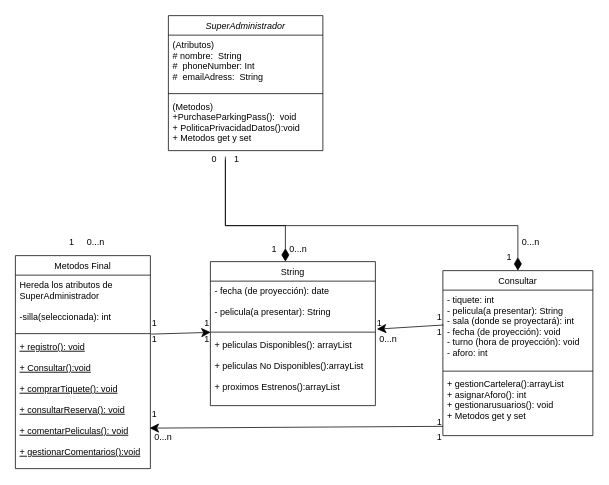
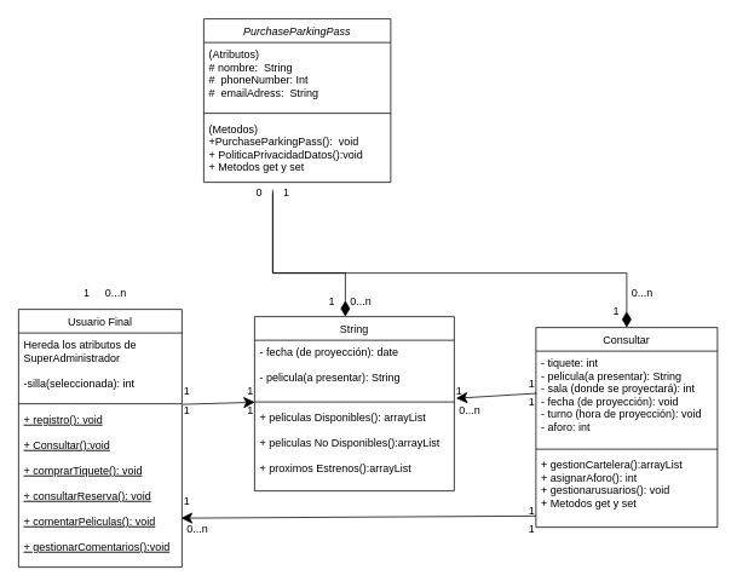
  <mxCell id="0" />
  <mxCell id="1" parent="0" />
- <mxCell id="2" value="SuperAdministrador" style="swimlane;fontStyle=2;align=center;verticalAlign=top;childLayout=stackLayout;horizontal=1;startSize=26;horizontalStack=0;resizeParent=1;resizeLast=0;collapsible=1;marginBottom=0;rounded=0;shadow=0;strokeWidth=1;" parent="1" vertex="1"><mxGeometry x="224" y="20" width="206" height="180" as="geometry"><mxRectangle x="230" y="140" width="160" height="26" as="alternateBounds" /></mxGeometry></mxCell>
+ <mxCell id="2" value="PurchaseParkingPass" style="swimlane;fontStyle=2;align=center;verticalAlign=top;childLayout=stackLayout;horizontal=1;startSize=26;horizontalStack=0;resizeParent=1;resizeLast=0;collapsible=1;marginBottom=0;rounded=0;shadow=0;strokeWidth=1;" parent="1" vertex="1"><mxGeometry x="224" y="20" width="206" height="180" as="geometry"><mxRectangle x="230" y="140" width="160" height="26" as="alternateBounds" /></mxGeometry></mxCell>
  <mxCell id="3" value="(Atributos)&#10;# nombre:  String&#10;#  phoneNumber: Int&#10;#  emailAdress:  String" style="text;align=left;verticalAlign=top;spacingLeft=4;spacingRight=4;overflow=hidden;rotatable=0;points=[[0,0.5],[1,0.5]];portConstraint=eastwest;" parent="2" vertex="1"><mxGeometry y="26" width="206" height="74" as="geometry" /></mxCell>
  <mxCell id="4" value="" style="line;html=1;strokeWidth=1;align=left;verticalAlign=middle;spacingTop=-1;spacingLeft=3;spacingRight=3;rotatable=0;labelPosition=right;points=[];portConstraint=eastwest;" parent="2" vertex="1"><mxGeometry y="100" width="206" height="8" as="geometry" /></mxCell>
  <mxCell id="5" value="(Metodos)&#10;+PurchaseParkingPass():  void&#10;+ PoliticaPrivacidadDatos():void&#10;+ Metodos get y set" style="text;align=left;verticalAlign=top;spacingLeft=4;spacingRight=4;overflow=hidden;rotatable=0;points=[[0,0.5],[1,0.5]];portConstraint=eastwest;" parent="2" vertex="1"><mxGeometry y="108" width="206" height="72" as="geometry" /></mxCell>
- <mxCell id="6" value="Metodos Final" style="swimlane;fontStyle=0;align=center;verticalAlign=top;childLayout=stackLayout;horizontal=1;startSize=26;horizontalStack=0;resizeParent=1;resizeLast=0;collapsible=1;marginBottom=0;rounded=0;shadow=0;strokeWidth=1;" parent="1" vertex="1"><mxGeometry x="20" y="340" width="180" height="284" as="geometry"><mxRectangle x="130" y="380" width="160" height="26" as="alternateBounds" /></mxGeometry></mxCell>
+ <mxCell id="6" value="Usuario Final" style="swimlane;fontStyle=0;align=center;verticalAlign=top;childLayout=stackLayout;horizontal=1;startSize=26;horizontalStack=0;resizeParent=1;resizeLast=0;collapsible=1;marginBottom=0;rounded=0;shadow=0;strokeWidth=1;" parent="1" vertex="1"><mxGeometry x="20" y="340" width="180" height="284" as="geometry"><mxRectangle x="130" y="380" width="160" height="26" as="alternateBounds" /></mxGeometry></mxCell>
  <mxCell id="7" value="Hereda los atributos de &#10;SuperAdministrador&#10;&#10;-silla(seleccionada): int" style="text;align=left;verticalAlign=top;spacingLeft=4;spacingRight=4;overflow=hidden;rotatable=0;points=[[0,0.5],[1,0.5]];portConstraint=eastwest;rounded=0;shadow=0;html=0;" parent="6" vertex="1"><mxGeometry y="26" width="180" height="74" as="geometry" /></mxCell>
  <mxCell id="8" value="" style="line;html=1;strokeWidth=1;align=left;verticalAlign=middle;spacingTop=-1;spacingLeft=3;spacingRight=3;rotatable=0;labelPosition=right;points=[];portConstraint=eastwest;" parent="6" vertex="1"><mxGeometry y="100" width="180" height="8" as="geometry" /></mxCell>
  <mxCell id="9" value="+ registro(): void&#10;&#10;+ Consultar():void&#10;&#10;+ comprarTiquete(): void&#10;&#10;+ consultarReserva(): void&#10;&#10;+ comentarPeliculas(): void&#10;&#10;+ gestionarComentarios():void" style="text;align=left;verticalAlign=top;spacingLeft=4;spacingRight=4;overflow=hidden;rotatable=0;points=[[0,0.5],[1,0.5]];portConstraint=eastwest;fontStyle=4" parent="6" vertex="1"><mxGeometry y="108" width="180" height="172" as="geometry" /></mxCell>
  <mxCell id="10" value="String" style="swimlane;fontStyle=0;align=center;verticalAlign=top;childLayout=stackLayout;horizontal=1;startSize=26;horizontalStack=0;resizeParent=1;resizeLast=0;collapsible=1;marginBottom=0;rounded=0;shadow=0;strokeWidth=1;" parent="1" vertex="1"><mxGeometry x="280" y="348" width="220" height="192" as="geometry"><mxRectangle x="340" y="380" width="170" height="26" as="alternateBounds" /></mxGeometry></mxCell>
  <mxCell id="11" value="- fecha (de proyección): date&#10;&#10;- pelicula(a presentar): String&#10;" style="text;align=left;verticalAlign=top;spacingLeft=4;spacingRight=4;overflow=hidden;rotatable=0;points=[[0,0.5],[1,0.5]];portConstraint=eastwest;" parent="10" vertex="1"><mxGeometry y="26" width="220" height="64" as="geometry" /></mxCell>
  <mxCell id="12" value="" style="line;html=1;strokeWidth=1;align=left;verticalAlign=middle;spacingTop=-1;spacingLeft=3;spacingRight=3;rotatable=0;labelPosition=right;points=[];portConstraint=eastwest;" parent="10" vertex="1"><mxGeometry y="90" width="220" height="8" as="geometry" /></mxCell>
  <mxCell id="13" value="+ peliculas Disponibles(): arrayList&#10;&#10;+ peliculas No Disponibles():arrayList&#10;&#10;+ proximos Estrenos():arrayList" style="text;align=left;verticalAlign=top;spacingLeft=4;spacingRight=4;overflow=hidden;rotatable=0;points=[[0,0.5],[1,0.5]];portConstraint=eastwest;" parent="10" vertex="1"><mxGeometry y="98" width="220" height="82" as="geometry" /></mxCell>
  <mxCell id="14" value="" style="endArrow=none;endSize=10;endFill=0;shadow=0;strokeWidth=1;rounded=0;edgeStyle=elbowEdgeStyle;elbow=vertical;startArrow=diamondThin;startFill=1;startSize=15;" parent="1" source="10" edge="1"><mxGeometry width="160" relative="1" as="geometry"><mxPoint x="190" y="433" as="sourcePoint" /><mxPoint x="300" y="208" as="targetPoint" /><Array as="points"><mxPoint x="380" y="300" /><mxPoint x="385" y="300" /><mxPoint x="400" y="300" /><mxPoint x="340" y="300" /><mxPoint x="300" y="310" /></Array></mxGeometry></mxCell>
  <mxCell id="15" value="Consultar" style="swimlane;fontStyle=0;align=center;verticalAlign=top;childLayout=stackLayout;horizontal=1;startSize=26;horizontalStack=0;resizeParent=1;resizeLast=0;collapsible=1;marginBottom=0;rounded=0;shadow=0;strokeWidth=1;" parent="1" vertex="1"><mxGeometry x="590" y="360" width="200" height="220" as="geometry"><mxRectangle x="550" y="140" width="160" height="26" as="alternateBounds" /></mxGeometry></mxCell>
  <mxCell id="16" value="- tiquete: int&#10;- pelicula(a presentar): String&#10;- sala (donde se proyectará): int&#10;- fecha (de proyección): void&#10;- turno (hora de proyección): void&#10;- aforo: int&#10;  &#10; &#10;&#10;&#10;" style="text;align=left;verticalAlign=top;spacingLeft=4;spacingRight=4;overflow=hidden;rotatable=0;points=[[0,0.5],[1,0.5]];portConstraint=eastwest;" parent="15" vertex="1"><mxGeometry y="26" width="200" height="104" as="geometry" /></mxCell>
  <mxCell id="17" value="" style="line;html=1;strokeWidth=1;align=left;verticalAlign=middle;spacingTop=-1;spacingLeft=3;spacingRight=3;rotatable=0;labelPosition=right;points=[];portConstraint=eastwest;" parent="15" vertex="1"><mxGeometry y="130" width="200" height="8" as="geometry" /></mxCell>
  <mxCell id="18" value="+ gestionCartelera():arrayList&#10;+ asignarAforo(): int&#10;+ gestionarusuarios(): void&#10;+ Metodos get y set" style="text;align=left;verticalAlign=top;spacingLeft=4;spacingRight=4;overflow=hidden;rotatable=0;points=[[0,0.5],[1,0.5]];portConstraint=eastwest;" parent="15" vertex="1"><mxGeometry y="138" width="200" height="82" as="geometry" /></mxCell>
  <mxCell id="19" value="" style="endArrow=diamondThin;shadow=0;strokeWidth=1;rounded=0;endFill=1;edgeStyle=elbowEdgeStyle;elbow=vertical;startSize=6;endSize=15;" parent="1" target="15" edge="1"><mxGeometry x="0.5" y="41" relative="1" as="geometry"><mxPoint x="300" y="212" as="sourcePoint" /><mxPoint x="520" y="252" as="targetPoint" /><mxPoint x="-40" y="32" as="offset" /><Array as="points"><mxPoint x="430" y="300" /></Array></mxGeometry></mxCell>
  <mxCell id="20" value="0" style="resizable=0;align=left;verticalAlign=bottom;labelBackgroundColor=none;fontSize=12;" parent="19" connectable="0" vertex="1"><mxGeometry x="-1" relative="1" as="geometry"><mxPoint x="-20" y="8" as="offset" /></mxGeometry></mxCell>
  <mxCell id="21" value="1" style="resizable=0;align=right;verticalAlign=bottom;labelBackgroundColor=none;fontSize=12;" parent="19" connectable="0" vertex="1"><mxGeometry x="1" relative="1" as="geometry"><mxPoint x="-7" y="-10.14" as="offset" /></mxGeometry></mxCell>
  <mxCell id="22" value="" style="endArrow=classic;html=1;exitX=0.005;exitY=0.447;exitDx=0;exitDy=0;endSize=10;exitPerimeter=0;" parent="1" source="16" edge="1"><mxGeometry width="50" height="50" relative="1" as="geometry"><mxPoint x="590" y="460" as="sourcePoint" /><mxPoint x="502" y="438" as="targetPoint" /></mxGeometry></mxCell>
  <mxCell id="23" value="" style="endArrow=classic;html=1;exitX=1.006;exitY=1.063;exitDx=0;exitDy=0;exitPerimeter=0;entryX=0.002;entryY=0.536;entryDx=0;entryDy=0;jumpSize=6;endSize=10;entryPerimeter=0;" parent="1" source="7" target="12" edge="1"><mxGeometry width="50" height="50" relative="1" as="geometry"><mxPoint x="370" y="440" as="sourcePoint" /><mxPoint x="420" y="390" as="targetPoint" /></mxGeometry></mxCell>
  <mxCell id="24" value="" style="endArrow=classic;html=1;entryX=0.994;entryY=0.786;entryDx=0;entryDy=0;entryPerimeter=0;endSize=10;exitX=0.001;exitY=0.849;exitDx=0;exitDy=0;exitPerimeter=0;" parent="1" source="18" edge="1"><mxGeometry width="50" height="50" relative="1" as="geometry"><mxPoint x="590" y="615.98" as="sourcePoint" /><mxPoint x="198.92" y="569.992" as="targetPoint" /><Array as="points" /></mxGeometry></mxCell>
  <mxCell id="25" value="1" style="resizable=0;align=left;verticalAlign=bottom;labelBackgroundColor=none;fontSize=12;rotation=0;" parent="1" connectable="0" vertex="1"><mxGeometry x="310" y="220" as="geometry" /></mxCell>
  <mxCell id="26" value="1" style="resizable=0;align=left;verticalAlign=bottom;labelBackgroundColor=none;fontSize=12;rotation=0;" parent="1" connectable="0" vertex="1"><mxGeometry x="90" y="330" as="geometry" /></mxCell>
  <mxCell id="27" value="1" style="resizable=0;align=left;verticalAlign=bottom;labelBackgroundColor=none;fontSize=12;rotation=0;" parent="1" connectable="0" vertex="1"><mxGeometry x="360" y="340" as="geometry" /></mxCell>
  <mxCell id="28" value="1" style="resizable=0;align=right;verticalAlign=bottom;labelBackgroundColor=none;fontSize=12;" parent="1" connectable="0" vertex="1"><mxGeometry x="510" y="437.995" as="geometry" /></mxCell>
  <mxCell id="29" value="0...n" style="resizable=0;align=right;verticalAlign=bottom;labelBackgroundColor=none;fontSize=12;" parent="1" connectable="0" vertex="1"><mxGeometry x="530" y="459.995" as="geometry" /></mxCell>
  <mxCell id="30" value="1" style="resizable=0;align=right;verticalAlign=bottom;labelBackgroundColor=none;fontSize=12;" parent="1" connectable="0" vertex="1"><mxGeometry x="590" y="429.995" as="geometry" /></mxCell>
  <mxCell id="31" value="1" style="resizable=0;align=right;verticalAlign=bottom;labelBackgroundColor=none;fontSize=12;" parent="1" connectable="0" vertex="1"><mxGeometry x="590" y="449.995" as="geometry" /></mxCell>
  <mxCell id="32" value="1" style="resizable=0;align=right;verticalAlign=bottom;labelBackgroundColor=none;fontSize=12;" parent="1" connectable="0" vertex="1"><mxGeometry x="210" y="559.995" as="geometry" /></mxCell>
  <mxCell id="33" value="1" style="resizable=0;align=right;verticalAlign=bottom;labelBackgroundColor=none;fontSize=12;" parent="1" connectable="0" vertex="1"><mxGeometry x="210" y="437.995" as="geometry" /></mxCell>
  <mxCell id="34" value="1" style="resizable=0;align=right;verticalAlign=bottom;labelBackgroundColor=none;fontSize=12;" parent="1" connectable="0" vertex="1"><mxGeometry x="210" y="459.995" as="geometry" /></mxCell>
  <mxCell id="35" value="1" style="resizable=0;align=right;verticalAlign=bottom;labelBackgroundColor=none;fontSize=12;" parent="1" connectable="0" vertex="1"><mxGeometry x="280" y="459.995" as="geometry" /></mxCell>
  <mxCell id="36" value="1" style="resizable=0;align=right;verticalAlign=bottom;labelBackgroundColor=none;fontSize=12;" parent="1" connectable="0" vertex="1"><mxGeometry x="280" y="437.995" as="geometry" /></mxCell>
  <mxCell id="37" value="1" style="resizable=0;align=right;verticalAlign=bottom;labelBackgroundColor=none;fontSize=12;" parent="1" connectable="0" vertex="1"><mxGeometry x="590" y="569.995" as="geometry" /></mxCell>
  <mxCell id="38" value="1" style="resizable=0;align=right;verticalAlign=bottom;labelBackgroundColor=none;fontSize=12;" parent="1" connectable="0" vertex="1"><mxGeometry x="590" y="589.995" as="geometry" /></mxCell>
  <mxCell id="39" value="0...n" style="resizable=0;align=right;verticalAlign=bottom;labelBackgroundColor=none;fontSize=12;" parent="1" connectable="0" vertex="1"><mxGeometry x="230" y="589.995" as="geometry" /></mxCell>
  <mxCell id="40" value="0...n" style="resizable=0;align=right;verticalAlign=bottom;labelBackgroundColor=none;fontSize=12;" parent="1" connectable="0" vertex="1"><mxGeometry x="410" y="339.995" as="geometry" /></mxCell>
  <mxCell id="41" value="0...n" style="resizable=0;align=right;verticalAlign=bottom;labelBackgroundColor=none;fontSize=12;" parent="1" connectable="0" vertex="1"><mxGeometry x="720" y="329.995" as="geometry" /></mxCell>
  <mxCell id="42" value="0...n" style="resizable=0;align=right;verticalAlign=bottom;labelBackgroundColor=none;fontSize=12;" parent="1" connectable="0" vertex="1"><mxGeometry x="140" y="329.995" as="geometry" /></mxCell>
